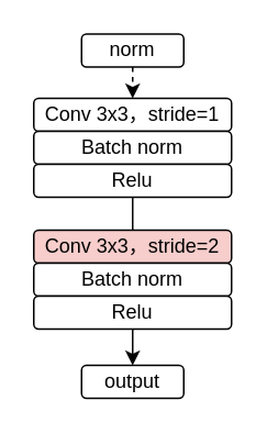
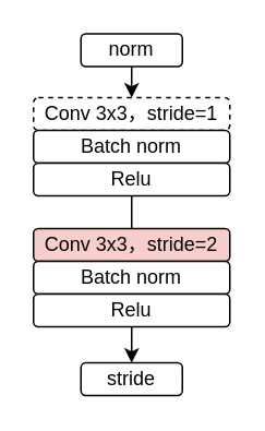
  <mxCell id="0" />
  <mxCell id="1" parent="0" />
- <mxCell id="2" value="Conv 3x3，stride=1" style="rounded=1;whiteSpace=wrap;html=1;" vertex="1" parent="1"><mxGeometry x="20" y="59" width="120" height="20" as="geometry" /></mxCell>
+ <mxCell id="2" value="Conv 3x3，stride=1" style="rounded=1;whiteSpace=wrap;html=1;dashed=1;" vertex="1" parent="1"><mxGeometry x="20" y="59" width="120" height="20" as="geometry" /></mxCell>
  <mxCell id="3" value="Batch norm" style="rounded=1;whiteSpace=wrap;html=1;" vertex="1" parent="1"><mxGeometry x="20" y="79" width="120" height="20" as="geometry" /></mxCell>
  <mxCell id="4" value="Relu" style="rounded=1;whiteSpace=wrap;html=1;" vertex="1" parent="1"><mxGeometry x="20" y="99" width="120" height="20" as="geometry" /></mxCell>
  <mxCell id="5" value="Conv 3x3，stride=2" style="rounded=1;whiteSpace=wrap;html=1;fillColor=#f8cecc;" vertex="1" parent="1"><mxGeometry x="20" y="139" width="120" height="20" as="geometry" /></mxCell>
  <mxCell id="6" value="Batch norm" style="rounded=1;whiteSpace=wrap;html=1;" vertex="1" parent="1"><mxGeometry x="20" y="159" width="120" height="20" as="geometry" /></mxCell>
  <mxCell id="7" value="Relu" style="rounded=1;whiteSpace=wrap;html=1;" vertex="1" parent="1"><mxGeometry x="20" y="179" width="120" height="20" as="geometry" /></mxCell>
  <mxCell id="8" value="" style="endArrow=none;html=1;rounded=0;exitX=0.5;exitY=0;exitDx=0;exitDy=0;entryX=0.5;entryY=1;entryDx=0;entryDy=0;" edge="1" parent="1" source="5" target="4"><mxGeometry width="50" height="50" relative="1" as="geometry"><mxPoint x="50" y="109" as="sourcePoint" /><mxPoint x="100" y="59" as="targetPoint" /></mxGeometry></mxCell>
  <mxCell id="9" value="" style="endArrow=classic;html=1;rounded=0;exitX=0.5;exitY=1;exitDx=0;exitDy=0;entryX=0.5;entryY=0;entryDx=0;entryDy=0;" edge="1" parent="1" source="7" target="10"><mxGeometry width="50" height="50" relative="1" as="geometry"><mxPoint x="-150" y="159" as="sourcePoint" /><mxPoint x="80" y="229" as="targetPoint" /></mxGeometry></mxCell>
- <mxCell id="10" value="output" style="rounded=1;whiteSpace=wrap;html=1;" vertex="1" parent="1"><mxGeometry x="49" y="221" width="62" height="20" as="geometry" /></mxCell>
- <mxCell id="11" style="edgeStyle=orthogonalEdgeStyle;rounded=0;orthogonalLoop=1;jettySize=auto;html=1;exitX=0.5;exitY=1;exitDx=0;exitDy=0;entryX=0.5;entryY=0;entryDx=0;entryDy=0;dashed=1;" edge="1" parent="1" source="12" target="2"><mxGeometry relative="1" as="geometry" /></mxCell>
+ <mxCell id="10" value="stride" style="rounded=1;whiteSpace=wrap;html=1;" vertex="1" parent="1"><mxGeometry x="49" y="221" width="62" height="20" as="geometry" /></mxCell>
+ <mxCell id="11" style="edgeStyle=orthogonalEdgeStyle;rounded=0;orthogonalLoop=1;jettySize=auto;html=1;exitX=0.5;exitY=1;exitDx=0;exitDy=0;entryX=0.5;entryY=0;entryDx=0;entryDy=0;" edge="1" parent="1" source="12" target="2"><mxGeometry relative="1" as="geometry" /></mxCell>
  <mxCell id="12" value="norm" style="rounded=1;whiteSpace=wrap;html=1;" vertex="1" parent="1"><mxGeometry x="49" y="20" width="62" height="20" as="geometry" /></mxCell>
